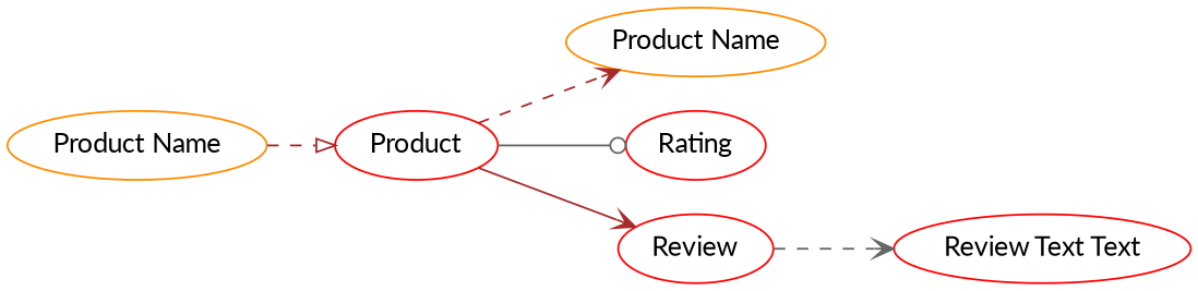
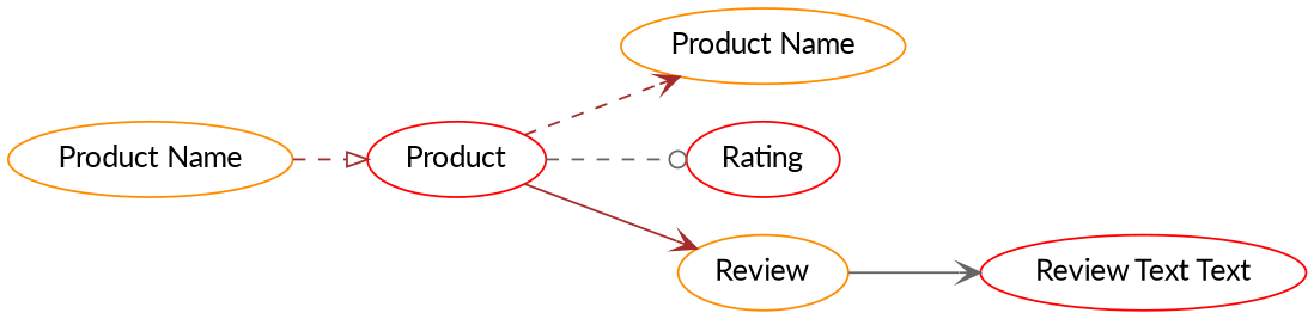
  digraph {
    fontname=Lato
    rankdir=LR
    node [color=red fontname=Lato]
    edge [arrowhead=vee color=brown fontname=Lato style=dashed]
    n1 [label=Product]
    n2 [color=darkorange label="Product Name"]
    n3 [label=Rating]
-   n4 [label=Review]
+   n4 [color=darkorange label=Review]
    n5 [label="Review Text Text"]
    n6 [color=darkorange label="Product Name"]
    n1 -> n2
-   n1 -> n3 [arrowhead=odot color=gray40 style=solid]
+   n1 -> n3 [arrowhead=odot color=gray40]
    n1 -> n4 [style=solid]
-   n4 -> n5 [color=gray40]
+   n4 -> n5 [color=gray40 style=solid]
    n6 -> n1 [arrowhead=onormal]
  }
